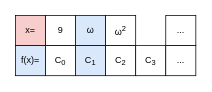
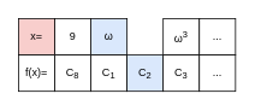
  <mxCell id="0" />
  <mxCell id="1" parent="0" />
  <mxCell id="2" value="ω" style="rounded=0;whiteSpace=wrap;html=1;fillColor=#dae8fc;" vertex="1" parent="1"><mxGeometry x="100" y="20" width="40" height="40" as="geometry" /></mxCell>
  <mxCell id="3" value="9" style="rounded=0;whiteSpace=wrap;html=1;" vertex="1" parent="1"><mxGeometry x="60" y="20" width="40" height="40" as="geometry" /></mxCell>
  <mxCell id="4" value="x=" style="rounded=0;whiteSpace=wrap;html=1;fillColor=#f8cecc;" vertex="1" parent="1"><mxGeometry x="20" y="20" width="40" height="40" as="geometry" /></mxCell>
- <mxCell id="5" value="ω&lt;sup&gt;2&lt;/sup&gt;" style="rounded=0;whiteSpace=wrap;html=1;" vertex="1" parent="1"><mxGeometry x="140" y="20" width="40" height="40" as="geometry" /></mxCell>
+ <mxCell id="6" value="ω&lt;sup&gt;3&lt;/sup&gt;" style="rounded=0;whiteSpace=wrap;html=1;" vertex="1" parent="1"><mxGeometry x="180" y="20" width="40" height="40" as="geometry" /></mxCell>
  <mxCell id="7" value="..." style="rounded=0;whiteSpace=wrap;html=1;" vertex="1" parent="1"><mxGeometry x="220" y="20" width="40" height="40" as="geometry" /></mxCell>
- <mxCell id="8" value="C&lt;sub&gt;1&lt;/sub&gt;" style="rounded=0;whiteSpace=wrap;html=1;fillColor=#dae8fc;" vertex="1" parent="1"><mxGeometry x="100" y="60" width="40" height="40" as="geometry" /></mxCell>
- <mxCell id="9" value="C&lt;sub&gt;0&lt;/sub&gt;" style="rounded=0;whiteSpace=wrap;html=1;" vertex="1" parent="1"><mxGeometry x="60" y="60" width="40" height="40" as="geometry" /></mxCell>
- <mxCell id="10" value="f(x)=" style="rounded=0;whiteSpace=wrap;html=1;fillColor=#dae8fc;" vertex="1" parent="1"><mxGeometry x="20" y="60" width="40" height="40" as="geometry" /></mxCell>
- <mxCell id="11" value="C&lt;sub&gt;2&lt;/sub&gt;" style="rounded=0;whiteSpace=wrap;html=1;" vertex="1" parent="1"><mxGeometry x="140" y="60" width="40" height="40" as="geometry" /></mxCell>
+ <mxCell id="8" value="C&lt;sub&gt;1&lt;/sub&gt;" style="rounded=0;whiteSpace=wrap;html=1;" vertex="1" parent="1"><mxGeometry x="100" y="60" width="40" height="40" as="geometry" /></mxCell>
+ <mxCell id="9" value="C&lt;sub&gt;8&lt;/sub&gt;" style="rounded=0;whiteSpace=wrap;html=1;" vertex="1" parent="1"><mxGeometry x="60" y="60" width="40" height="40" as="geometry" /></mxCell>
+ <mxCell id="10" value="f(x)=" style="rounded=0;whiteSpace=wrap;html=1;" vertex="1" parent="1"><mxGeometry x="20" y="60" width="40" height="40" as="geometry" /></mxCell>
+ <mxCell id="11" value="C&lt;sub&gt;2&lt;/sub&gt;" style="rounded=0;whiteSpace=wrap;html=1;fillColor=#dae8fc;" vertex="1" parent="1"><mxGeometry x="140" y="60" width="40" height="40" as="geometry" /></mxCell>
  <mxCell id="12" value="C&lt;sub&gt;3&lt;/sub&gt;" style="rounded=0;whiteSpace=wrap;html=1;" vertex="1" parent="1"><mxGeometry x="180" y="60" width="40" height="40" as="geometry" /></mxCell>
  <mxCell id="13" value="..." style="rounded=0;whiteSpace=wrap;html=1;" vertex="1" parent="1"><mxGeometry x="220" y="60" width="40" height="40" as="geometry" /></mxCell>
